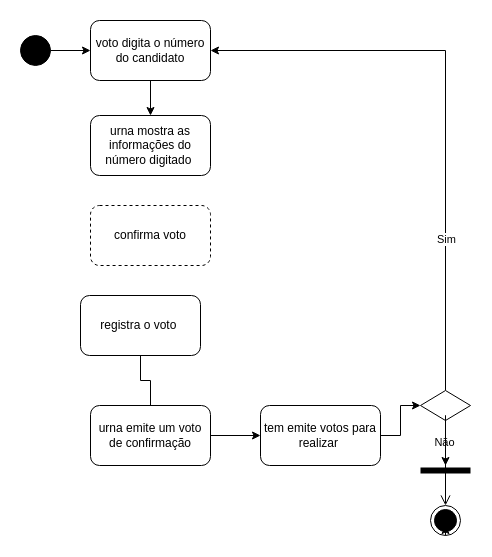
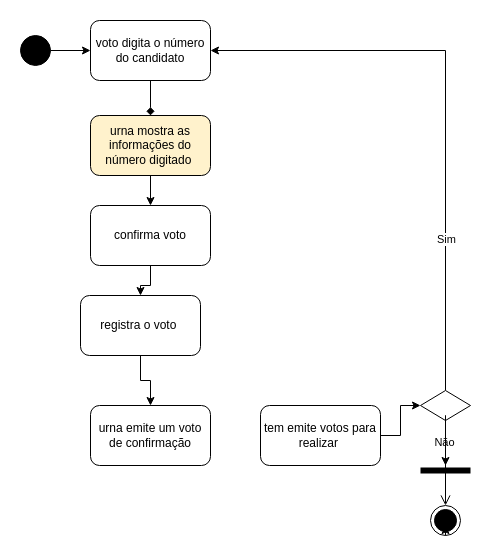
  <mxCell id="0" />
  <mxCell id="1" parent="0" />
  <mxCell id="2" style="edgeStyle=orthogonalEdgeStyle;rounded=0;orthogonalLoop=1;jettySize=auto;html=1;" edge="1" parent="1" source="3" target="5"><mxGeometry relative="1" as="geometry"><mxPoint x="100" y="50" as="targetPoint" /></mxGeometry></mxCell>
  <mxCell id="3" value="" style="ellipse;fillColor=strokeColor;html=1;" vertex="1" parent="1"><mxGeometry x="20" y="35" width="30" height="30" as="geometry" /></mxCell>
- <mxCell id="4" style="edgeStyle=orthogonalEdgeStyle;rounded=0;orthogonalLoop=1;jettySize=auto;html=1;" edge="1" parent="1" source="5" target="7"><mxGeometry relative="1" as="geometry"><mxPoint x="150" y="125" as="targetPoint" /></mxGeometry></mxCell>
+ <mxCell id="4" style="edgeStyle=orthogonalEdgeStyle;rounded=0;orthogonalLoop=1;jettySize=auto;html=1;endArrow=diamond;" edge="1" parent="1" source="5" target="7"><mxGeometry relative="1" as="geometry"><mxPoint x="150" y="125" as="targetPoint" /></mxGeometry></mxCell>
  <mxCell id="5" value="voto digita o número do candidato" style="rounded=1;whiteSpace=wrap;html=1;" vertex="1" parent="1"><mxGeometry x="90" y="20" width="120" height="60" as="geometry" /></mxCell>
- <mxCell id="7" value="urna mostra as informações do número digitado&amp;nbsp;" style="rounded=1;whiteSpace=wrap;html=1;" vertex="1" parent="1"><mxGeometry x="90" y="115" width="120" height="60" as="geometry" /></mxCell>
- <mxCell id="9" value="confirma voto" style="rounded=1;whiteSpace=wrap;html=1;dashed=1;" vertex="1" parent="1"><mxGeometry x="90" y="205" width="120" height="60" as="geometry" /></mxCell>
- <mxCell id="10" style="edgeStyle=orthogonalEdgeStyle;rounded=0;orthogonalLoop=1;jettySize=auto;html=1;entryX=0;entryY=0.5;entryDx=0;entryDy=0;" edge="1" parent="1" source="11" target="13"><mxGeometry relative="1" as="geometry" /></mxCell>
+ <mxCell id="6" style="edgeStyle=orthogonalEdgeStyle;rounded=0;orthogonalLoop=1;jettySize=auto;html=1;" edge="1" parent="1" source="7" target="9"><mxGeometry relative="1" as="geometry" /></mxCell>
+ <mxCell id="7" value="urna mostra as informações do número digitado&amp;nbsp;" style="rounded=1;whiteSpace=wrap;html=1;fillColor=#fff2cc;" vertex="1" parent="1"><mxGeometry x="90" y="115" width="120" height="60" as="geometry" /></mxCell>
+ <mxCell id="8" style="edgeStyle=orthogonalEdgeStyle;rounded=0;orthogonalLoop=1;jettySize=auto;html=1;entryX=0.5;entryY=0;entryDx=0;entryDy=0;" edge="1" parent="1" source="9" target="24"><mxGeometry relative="1" as="geometry" /></mxCell>
+ <mxCell id="9" value="confirma voto" style="rounded=1;whiteSpace=wrap;html=1;" vertex="1" parent="1"><mxGeometry x="90" y="205" width="120" height="60" as="geometry" /></mxCell>
  <mxCell id="11" value="urna emite um voto de confirmação" style="rounded=1;whiteSpace=wrap;html=1;" vertex="1" parent="1"><mxGeometry x="90" y="405" width="120" height="60" as="geometry" /></mxCell>
  <mxCell id="12" style="edgeStyle=orthogonalEdgeStyle;rounded=0;orthogonalLoop=1;jettySize=auto;html=1;" edge="1" parent="1" source="13" target="18"><mxGeometry relative="1" as="geometry"><mxPoint x="420" y="325" as="targetPoint" /></mxGeometry></mxCell>
  <mxCell id="13" value="tem emite votos para realizar&amp;nbsp;" style="rounded=1;whiteSpace=wrap;html=1;" vertex="1" parent="1"><mxGeometry x="260" y="405" width="120" height="60" as="geometry" /></mxCell>
  <mxCell id="14" style="edgeStyle=orthogonalEdgeStyle;rounded=0;orthogonalLoop=1;jettySize=auto;html=1;entryX=1;entryY=0.5;entryDx=0;entryDy=0;" edge="1" parent="1" source="18" target="5"><mxGeometry relative="1" as="geometry"><mxPoint x="445" y="45" as="targetPoint" /><Array as="points"><mxPoint x="445" y="50" /></Array></mxGeometry></mxCell>
  <mxCell id="15" value="Sim" style="edgeLabel;html=1;align=center;verticalAlign=middle;resizable=0;points=[];" vertex="1" connectable="0" parent="14"><mxGeometry x="-0.067" y="-3" relative="1" as="geometry"><mxPoint x="-3" y="116" as="offset" /></mxGeometry></mxCell>
  <mxCell id="16" style="edgeStyle=orthogonalEdgeStyle;rounded=0;orthogonalLoop=1;jettySize=auto;html=1;" edge="1" parent="1" source="18" target="19"><mxGeometry relative="1" as="geometry"><mxPoint x="445" y="425" as="targetPoint" /></mxGeometry></mxCell>
  <mxCell id="17" value="Não" style="edgeLabel;html=1;align=center;verticalAlign=middle;resizable=0;points=[];" vertex="1" connectable="0" parent="16"><mxGeometry x="-0.082" y="-2" relative="1" as="geometry"><mxPoint as="offset" /></mxGeometry></mxCell>
  <mxCell id="18" value="" style="rhombus;whiteSpace=wrap;html=1;" vertex="1" parent="1"><mxGeometry x="420" y="390" width="50" height="30" as="geometry" /></mxCell>
  <mxCell id="19" value="" style="shape=line;html=1;strokeWidth=6;strokeColor=#000000;" vertex="1" parent="1"><mxGeometry x="420" y="465" width="50" height="10" as="geometry" /></mxCell>
  <mxCell id="20" value="" style="edgeStyle=orthogonalEdgeStyle;html=1;verticalAlign=bottom;endArrow=open;endSize=8;strokeColor=#000000;rounded=0;entryX=0.5;entryY=0;entryDx=0;entryDy=0;" edge="1" source="19" parent="1" target="22"><mxGeometry relative="1" as="geometry"><mxPoint x="445" y="475" as="targetPoint" /><Array as="points"><mxPoint x="445" y="415" /></Array></mxGeometry></mxCell>
  <mxCell id="21" style="edgeStyle=orthogonalEdgeStyle;rounded=0;orthogonalLoop=1;jettySize=auto;html=1;exitX=0.5;exitY=1;exitDx=0;exitDy=0;" edge="1" parent="1" source="22"><mxGeometry relative="1" as="geometry"><mxPoint x="445" y="525" as="targetPoint" /></mxGeometry></mxCell>
  <mxCell id="22" value="" style="ellipse;html=1;shape=endState;fillColor=strokeColor;" vertex="1" parent="1"><mxGeometry x="430" y="505" width="30" height="30" as="geometry" /></mxCell>
- <mxCell id="23" style="edgeStyle=orthogonalEdgeStyle;rounded=0;orthogonalLoop=1;jettySize=auto;html=1;exitX=0.5;exitY=1;exitDx=0;exitDy=0;endArrow=none;" edge="1" parent="1" source="24" target="11"><mxGeometry relative="1" as="geometry" /></mxCell>
+ <mxCell id="23" style="edgeStyle=orthogonalEdgeStyle;rounded=0;orthogonalLoop=1;jettySize=auto;html=1;exitX=0.5;exitY=1;exitDx=0;exitDy=0;" edge="1" parent="1" source="24" target="11"><mxGeometry relative="1" as="geometry" /></mxCell>
  <mxCell id="24" value="registra o voto&amp;nbsp;" style="rounded=1;whiteSpace=wrap;html=1;" vertex="1" parent="1"><mxGeometry x="80" y="295" width="120" height="60" as="geometry" /></mxCell>
